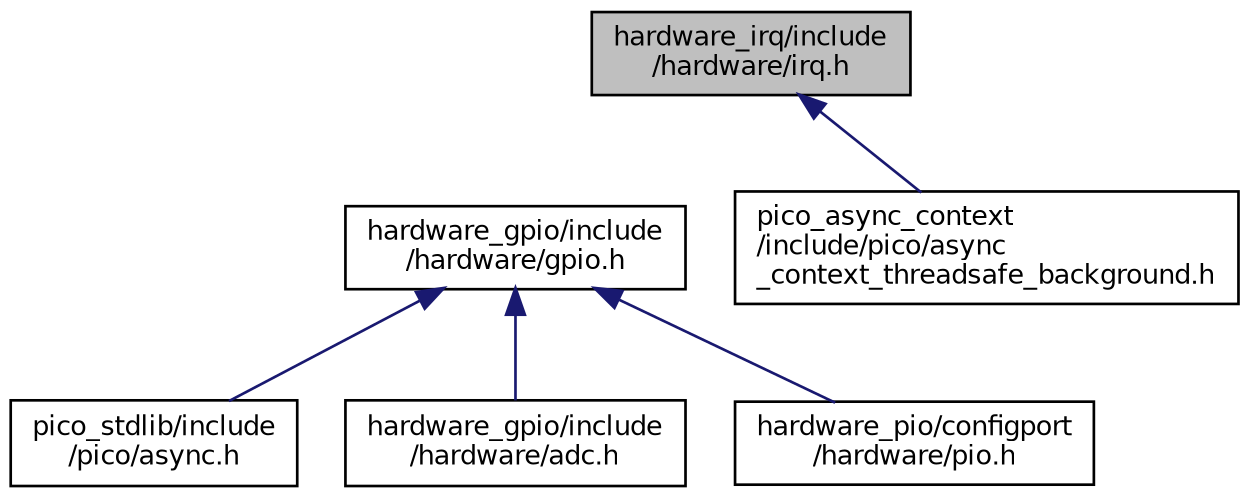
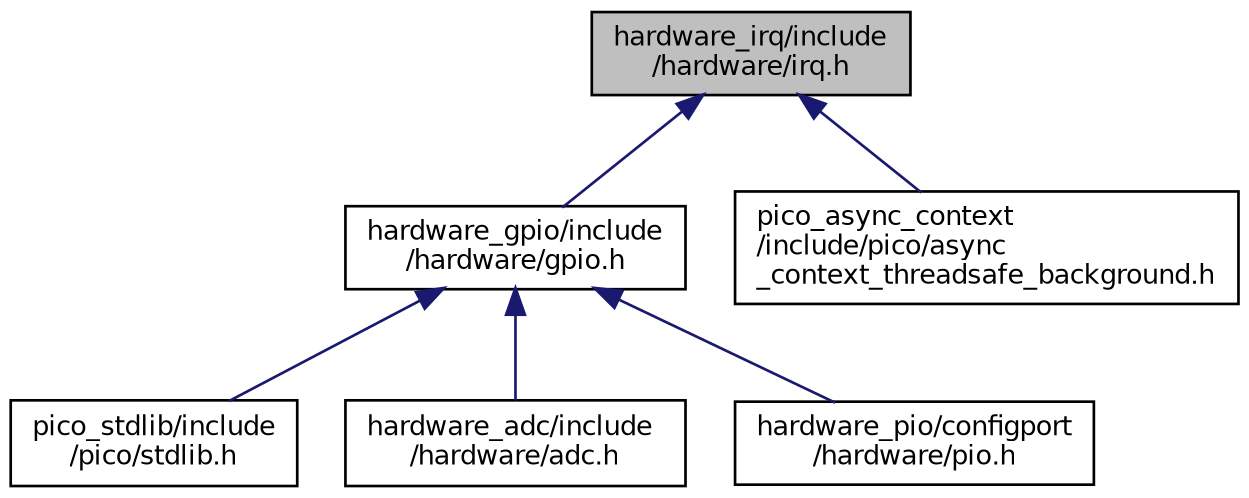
  digraph {
    node [color=black fillcolor=white fontname=Helvetica fontsize=10 shape=record style=filled]
    edge [color=midnightblue dir=back fontname=Helvetica fontsize=10 labelfontname=Helvetica labelfontsize=10 style=solid]
    n1 [fillcolor=grey75 fontcolor=black height=0.2 label="hardware_irq/include\l/hardware/irq.h" width=0.4]
    n2 [height=0.2 label="hardware_gpio/include\l/hardware/gpio.h" width=0.4]
    n3 [height=0.2 label="pico_async_context\l/include/pico/async\l_context_threadsafe_background.h" width=0.4]
-   n4 [height=0.2 label="pico_stdlib/include\l/pico/async.h" width=0.4]
-   n5 [height=0.2 label="hardware_gpio/include\l/hardware/adc.h" width=0.4]
+   n4 [height=0.2 label="pico_stdlib/include\l/pico/stdlib.h" width=0.4]
+   n5 [height=0.2 label="hardware_adc/include\l/hardware/adc.h" width=0.4]
    n6 [height=0.2 label="hardware_pio/configport\l/hardware/pio.h" width=0.4]
+   n1 -> n2
    n1 -> n3
    n2 -> n4
    n2 -> n5
    n2 -> n6
  }
